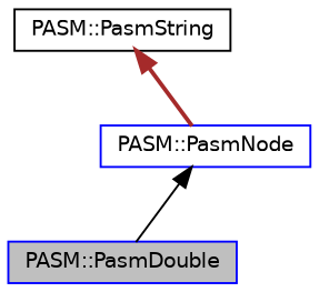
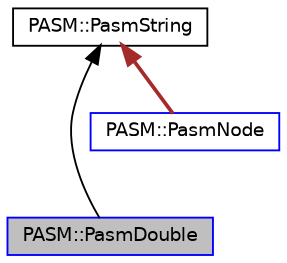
  digraph {
    node [color=blue fillcolor=white fontname=Helvetica fontsize=10 shape=record style=filled]
    edge [dir=back fontname=Helvetica fontsize=10 labelfontname=Helvetica labelfontsize=10]
    n1 [fillcolor=grey75 fontcolor=black height=0.2 label="PASM::PasmDouble" width=0.4]
    n2 [color=black height=0.2 label="PASM::PasmString" width=0.4]
    n3 [height=0.2 label="PASM::PasmNode" width=0.4]
-   n3 -> n1 [color=black style=solid]
+   n2 -> n1 [color=black style=solid]
    n2 -> n3 [color=brown style=bold]
  }
